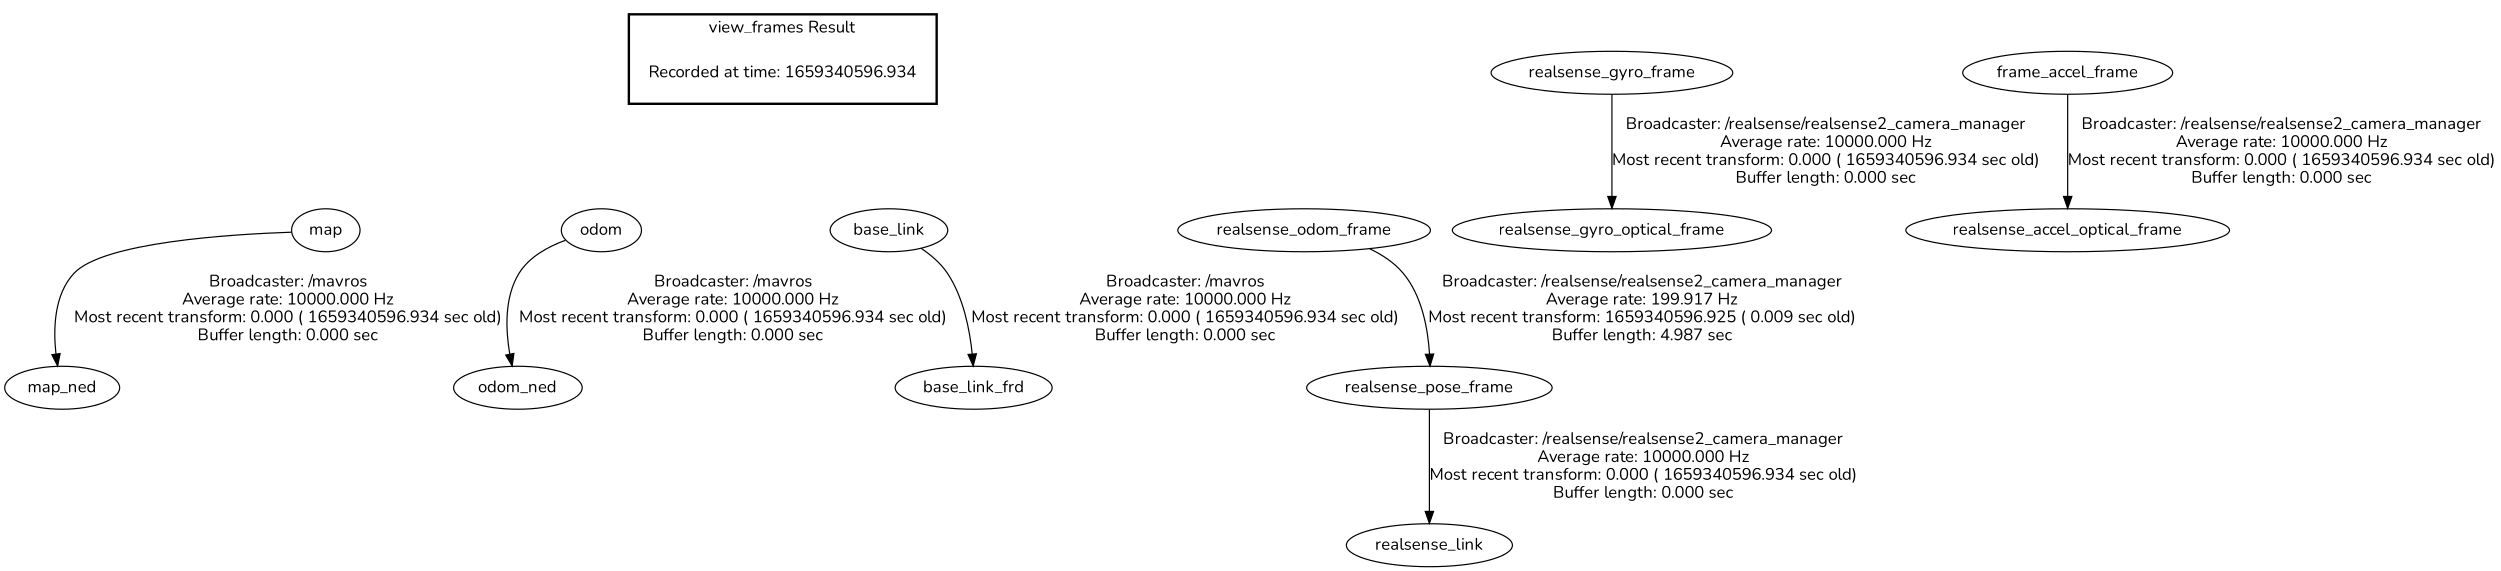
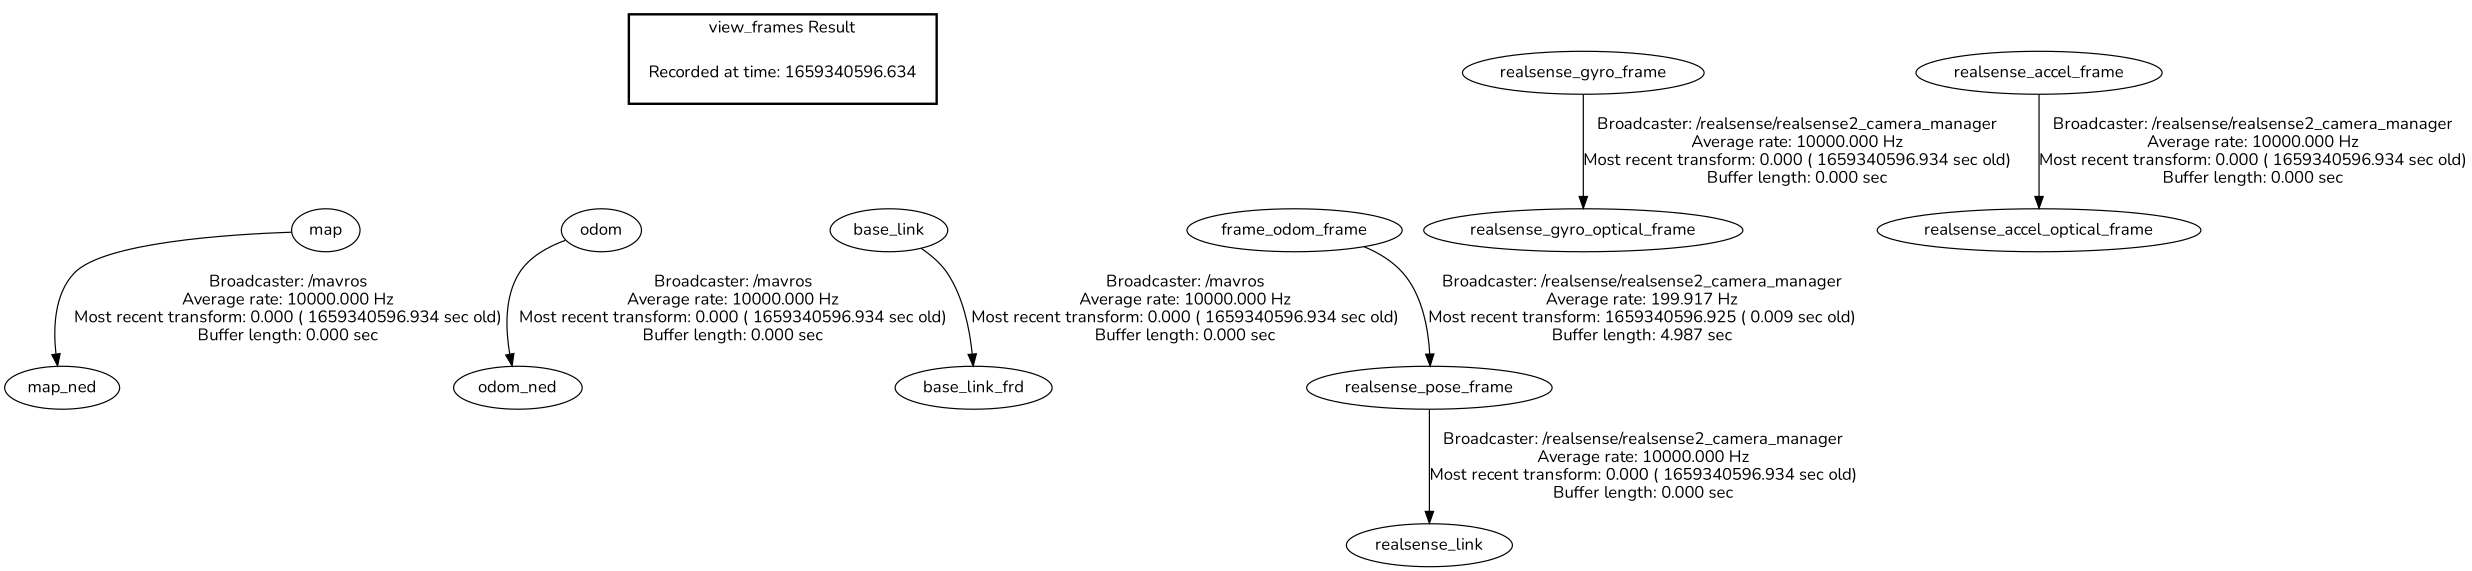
  digraph {
    fontname=Nunito
    node [fontname=Nunito]
    edge [fontname=Nunito]
-   "Recorded at time: 1659340596.934" [shape=plaintext]
+   "Recorded at time: 1659340596.934" [shape=plaintext label="Recorded at time: 1659340596.634"]
    map
    odom
    base_link
-   realsense_odom_frame
+   realsense_odom_frame [label=frame_odom_frame]
    map_ned
    odom_ned
    base_link_frd
    realsense_gyro_frame
    realsense_gyro_optical_frame
-   realsense_accel_frame [label=frame_accel_frame]
+   realsense_accel_frame
    realsense_accel_optical_frame
    realsense_pose_frame
    realsense_link
    subgraph cluster_1 {
      color=black
      label="view_frames Result"
      style=bold
      "Recorded at time: 1659340596.934"
    }
    "Recorded at time: 1659340596.934" -> map [style=invis]
    "Recorded at time: 1659340596.934" -> odom [style=invis]
    "Recorded at time: 1659340596.934" -> base_link [style=invis]
    "Recorded at time: 1659340596.934" -> realsense_odom_frame [style=invis]
    map -> map_ned [label="Broadcaster: /mavros\nAverage rate: 10000.000 Hz\nMost recent transform: 0.000 ( 1659340596.934 sec old)\nBuffer length: 0.000 sec\n"]
    odom -> odom_ned [label="Broadcaster: /mavros\nAverage rate: 10000.000 Hz\nMost recent transform: 0.000 ( 1659340596.934 sec old)\nBuffer length: 0.000 sec\n"]
    base_link -> base_link_frd [label="Broadcaster: /mavros\nAverage rate: 10000.000 Hz\nMost recent transform: 0.000 ( 1659340596.934 sec old)\nBuffer length: 0.000 sec\n"]
    realsense_odom_frame -> realsense_pose_frame [label="Broadcaster: /realsense/realsense2_camera_manager\nAverage rate: 199.917 Hz\nMost recent transform: 1659340596.925 ( 0.009 sec old)\nBuffer length: 4.987 sec\n"]
    realsense_gyro_frame -> realsense_gyro_optical_frame [label="Broadcaster: /realsense/realsense2_camera_manager\nAverage rate: 10000.000 Hz\nMost recent transform: 0.000 ( 1659340596.934 sec old)\nBuffer length: 0.000 sec\n"]
    realsense_accel_frame -> realsense_accel_optical_frame [label="Broadcaster: /realsense/realsense2_camera_manager\nAverage rate: 10000.000 Hz\nMost recent transform: 0.000 ( 1659340596.934 sec old)\nBuffer length: 0.000 sec\n"]
    realsense_pose_frame -> realsense_link [label="Broadcaster: /realsense/realsense2_camera_manager\nAverage rate: 10000.000 Hz\nMost recent transform: 0.000 ( 1659340596.934 sec old)\nBuffer length: 0.000 sec\n"]
  }
